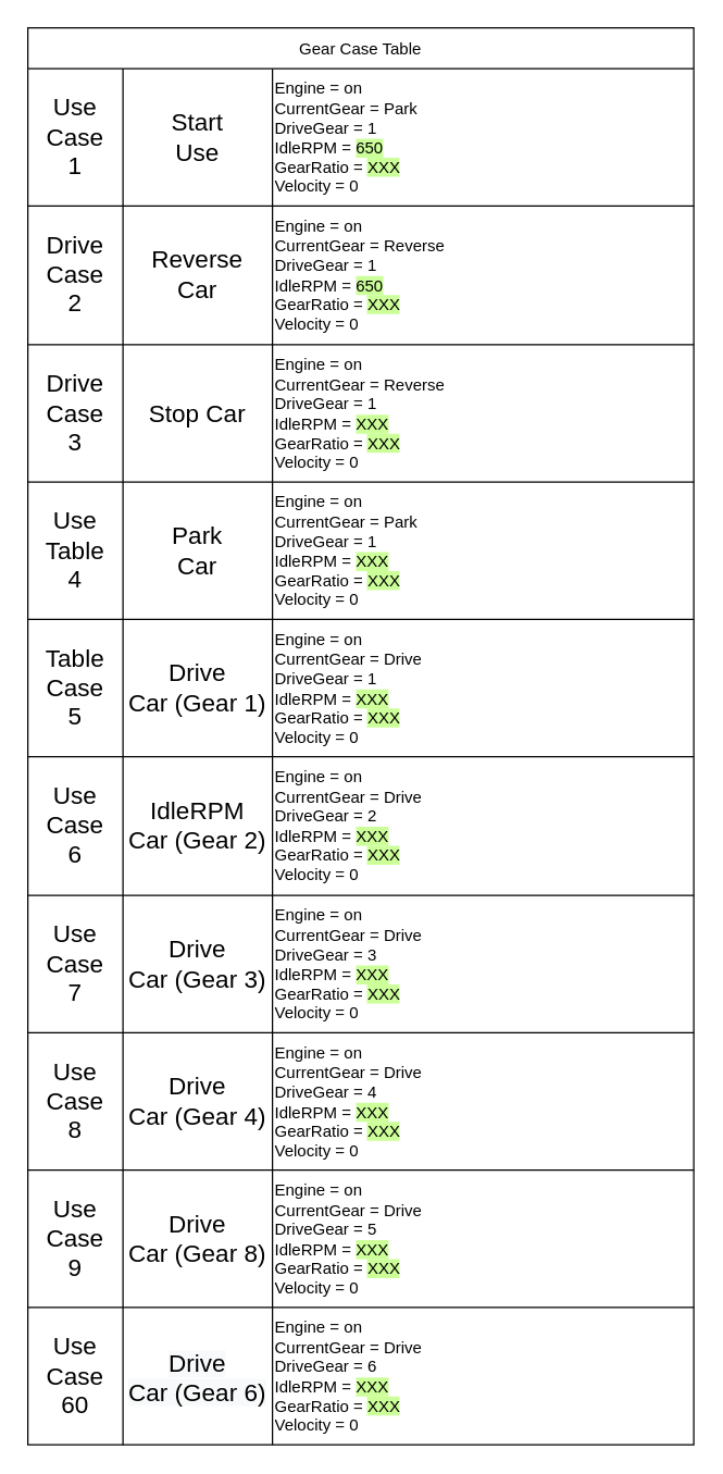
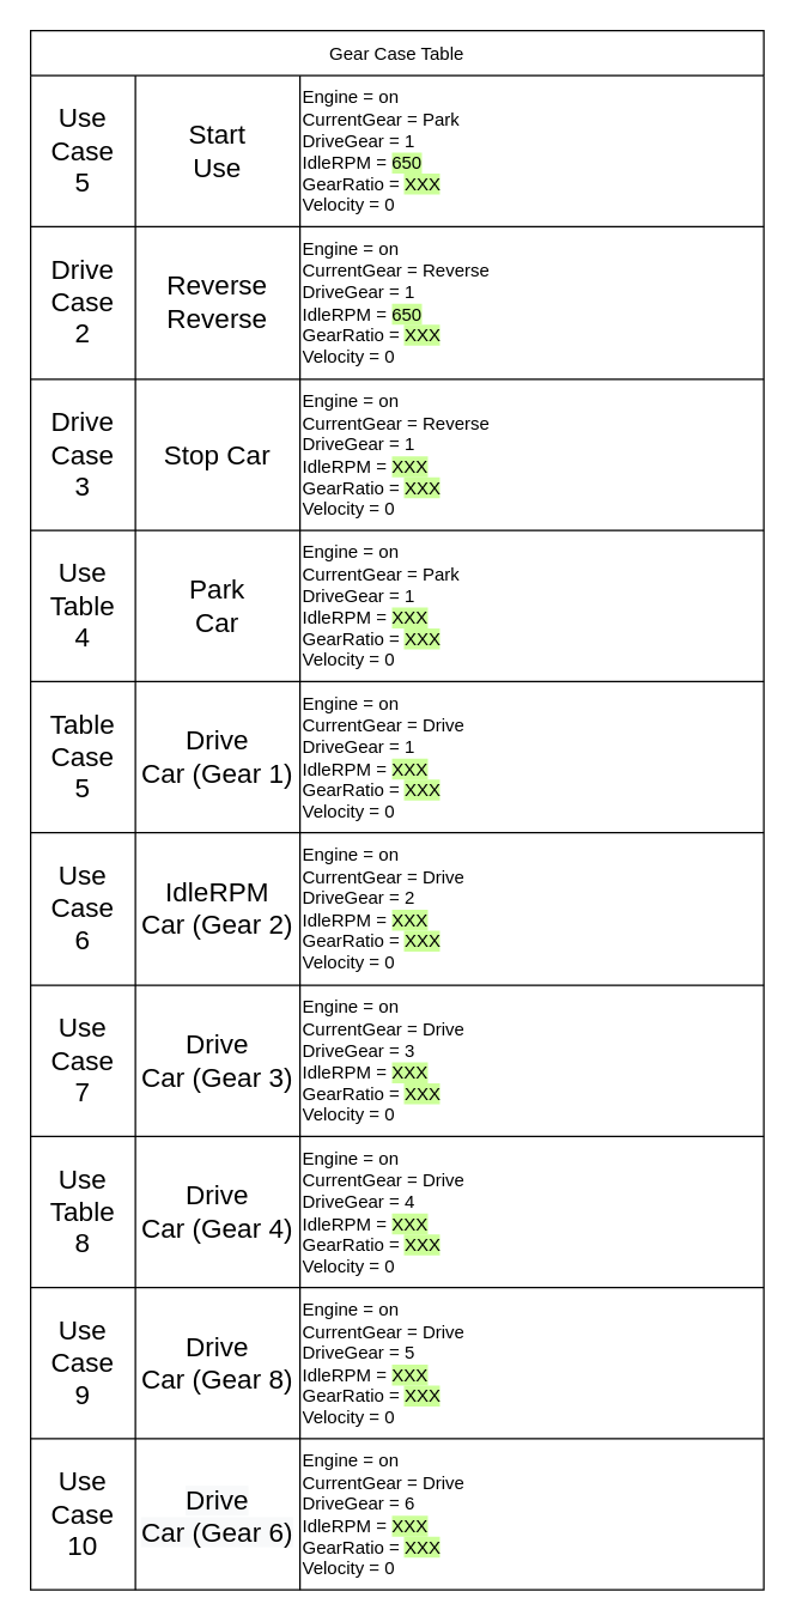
  <mxCell id="0" />
  <mxCell id="1" parent="0" />
  <mxCell id="2" value="Gear Case Table" style="shape=table;startSize=30;container=1;collapsible=0;childLayout=tableLayout;" vertex="1" parent="1"><mxGeometry x="20" y="20" width="490" height="1042" as="geometry" /></mxCell>
  <mxCell id="3" value="" style="shape=tableRow;horizontal=0;startSize=0;swimlaneHead=0;swimlaneBody=0;top=0;left=0;bottom=0;right=0;collapsible=0;dropTarget=0;fillColor=none;points=[[0,0.5],[1,0.5]];portConstraint=eastwest;" vertex="1" parent="2"><mxGeometry y="30" width="490" height="101" as="geometry" /></mxCell>
- <mxCell id="4" value="&lt;font style=&quot;font-size: 18px&quot;&gt;Use Case&lt;br&gt;1&lt;/font&gt;" style="shape=partialRectangle;html=1;whiteSpace=wrap;connectable=0;overflow=hidden;fillColor=none;top=0;left=0;bottom=0;right=0;pointerEvents=1;" vertex="1" parent="3"><mxGeometry width="70" height="101" as="geometry"><mxRectangle width="70" height="101" as="alternateBounds" /></mxGeometry></mxCell>
+ <mxCell id="4" value="&lt;font style=&quot;font-size: 18px&quot;&gt;Use Case&lt;br&gt;5&lt;/font&gt;" style="shape=partialRectangle;html=1;whiteSpace=wrap;connectable=0;overflow=hidden;fillColor=none;top=0;left=0;bottom=0;right=0;pointerEvents=1;" vertex="1" parent="3"><mxGeometry width="70" height="101" as="geometry"><mxRectangle width="70" height="101" as="alternateBounds" /></mxGeometry></mxCell>
  <mxCell id="5" value="&lt;font style=&quot;font-size: 18px&quot;&gt;Start &lt;br&gt;Use&lt;/font&gt;" style="shape=partialRectangle;html=1;whiteSpace=wrap;connectable=0;overflow=hidden;fillColor=none;top=0;left=0;bottom=0;right=0;pointerEvents=1;" vertex="1" parent="3"><mxGeometry x="70" width="110" height="101" as="geometry"><mxRectangle width="110" height="101" as="alternateBounds" /></mxGeometry></mxCell>
  <mxCell id="6" value="Engine = on&lt;br&gt;CurrentGear = Park&lt;br&gt;DriveGear = 1&lt;br&gt;IdleRPM = &lt;span style=&quot;background-color: rgb(204 , 255 , 153)&quot;&gt;650&lt;br&gt;&lt;/span&gt;GearRatio = &lt;span style=&quot;background-color: rgb(204 , 255 , 153)&quot;&gt;XXX&lt;/span&gt;&lt;br&gt;&lt;span style=&quot;background-color: rgb(255 , 255 , 255)&quot;&gt;Velocity = 0&lt;/span&gt;" style="shape=partialRectangle;html=1;whiteSpace=wrap;connectable=0;overflow=hidden;fillColor=none;top=0;left=0;bottom=0;right=0;pointerEvents=1;align=left;" vertex="1" parent="3"><mxGeometry x="180" width="310" height="101" as="geometry"><mxRectangle width="310" height="101" as="alternateBounds" /></mxGeometry></mxCell>
  <mxCell id="7" value="" style="shape=tableRow;horizontal=0;startSize=0;swimlaneHead=0;swimlaneBody=0;top=0;left=0;bottom=0;right=0;collapsible=0;dropTarget=0;fillColor=none;points=[[0,0.5],[1,0.5]];portConstraint=eastwest;" vertex="1" parent="2"><mxGeometry y="131" width="490" height="102" as="geometry" /></mxCell>
  <mxCell id="8" value="&lt;span style=&quot;font-size: 18px&quot;&gt;Drive Case&lt;/span&gt;&lt;br style=&quot;font-size: 18px&quot;&gt;&lt;span style=&quot;font-size: 18px&quot;&gt;2&lt;/span&gt;" style="shape=partialRectangle;html=1;whiteSpace=wrap;connectable=0;overflow=hidden;fillColor=none;top=0;left=0;bottom=0;right=0;pointerEvents=1;" vertex="1" parent="7"><mxGeometry width="70" height="102" as="geometry"><mxRectangle width="70" height="102" as="alternateBounds" /></mxGeometry></mxCell>
- <mxCell id="9" value="&lt;span style=&quot;font-size: 18px&quot;&gt;Reverse&lt;/span&gt;&lt;br style=&quot;font-size: 18px&quot;&gt;&lt;span style=&quot;font-size: 18px&quot;&gt;Car&lt;/span&gt;" style="shape=partialRectangle;html=1;whiteSpace=wrap;connectable=0;overflow=hidden;fillColor=none;top=0;left=0;bottom=0;right=0;pointerEvents=1;" vertex="1" parent="7"><mxGeometry x="70" width="110" height="102" as="geometry"><mxRectangle width="110" height="102" as="alternateBounds" /></mxGeometry></mxCell>
+ <mxCell id="9" value="&lt;span style=&quot;font-size: 18px&quot;&gt;Reverse&lt;/span&gt;&lt;br style=&quot;font-size: 18px&quot;&gt;&lt;span style=&quot;font-size: 18px&quot;&gt;Reverse&lt;/span&gt;" style="shape=partialRectangle;html=1;whiteSpace=wrap;connectable=0;overflow=hidden;fillColor=none;top=0;left=0;bottom=0;right=0;pointerEvents=1;" vertex="1" parent="7"><mxGeometry x="70" width="110" height="102" as="geometry"><mxRectangle width="110" height="102" as="alternateBounds" /></mxGeometry></mxCell>
  <mxCell id="10" value="&lt;span&gt;Engine = on&lt;/span&gt;&lt;br&gt;&lt;span&gt;CurrentGear = Reverse&lt;/span&gt;&lt;br&gt;&lt;span&gt;DriveGear = 1&lt;/span&gt;&lt;br&gt;&lt;span&gt;IdleRPM =&amp;nbsp;&lt;/span&gt;&lt;span style=&quot;background-color: rgb(204 , 255 , 153)&quot;&gt;650&lt;br&gt;&lt;/span&gt;GearRatio = &lt;span style=&quot;background-color: rgb(204 , 255 , 153)&quot;&gt;XXX&lt;/span&gt;&lt;br&gt;&lt;span style=&quot;background-color: rgb(255 , 255 , 255)&quot;&gt;Velocity = 0&lt;/span&gt;" style="shape=partialRectangle;html=1;whiteSpace=wrap;connectable=0;overflow=hidden;fillColor=none;top=0;left=0;bottom=0;right=0;pointerEvents=1;align=left;" vertex="1" parent="7"><mxGeometry x="180" width="310" height="102" as="geometry"><mxRectangle width="310" height="102" as="alternateBounds" /></mxGeometry></mxCell>
  <mxCell id="11" value="" style="shape=tableRow;horizontal=0;startSize=0;swimlaneHead=0;swimlaneBody=0;top=0;left=0;bottom=0;right=0;collapsible=0;dropTarget=0;fillColor=none;points=[[0,0.5],[1,0.5]];portConstraint=eastwest;" vertex="1" parent="2"><mxGeometry y="233" width="490" height="101" as="geometry" /></mxCell>
  <mxCell id="12" value="&lt;span style=&quot;font-size: 18px&quot;&gt;Drive Case&lt;/span&gt;&lt;br style=&quot;font-size: 18px&quot;&gt;&lt;span style=&quot;font-size: 18px&quot;&gt;3&lt;/span&gt;" style="shape=partialRectangle;html=1;whiteSpace=wrap;connectable=0;overflow=hidden;fillColor=none;top=0;left=0;bottom=0;right=0;pointerEvents=1;" vertex="1" parent="11"><mxGeometry width="70" height="101" as="geometry"><mxRectangle width="70" height="101" as="alternateBounds" /></mxGeometry></mxCell>
  <mxCell id="13" value="&lt;span style=&quot;font-size: 18px&quot;&gt;Stop Car&lt;/span&gt;" style="shape=partialRectangle;html=1;whiteSpace=wrap;connectable=0;overflow=hidden;fillColor=none;top=0;left=0;bottom=0;right=0;pointerEvents=1;" vertex="1" parent="11"><mxGeometry x="70" width="110" height="101" as="geometry"><mxRectangle width="110" height="101" as="alternateBounds" /></mxGeometry></mxCell>
  <mxCell id="14" value="Engine = on&lt;br&gt;CurrentGear = Reverse&lt;br&gt;DriveGear = 1&lt;br&gt;IdleRPM = &lt;span style=&quot;background-color: rgb(204 , 255 , 153)&quot;&gt;XXX&lt;/span&gt;&lt;span style=&quot;background-color: rgb(204 , 255 , 153)&quot;&gt;&lt;br&gt;&lt;/span&gt;GearRatio =&amp;nbsp;&lt;span style=&quot;background-color: rgb(204 , 255 , 153)&quot;&gt;XXX&lt;/span&gt;&lt;br&gt;&lt;span style=&quot;background-color: rgb(255 , 255 , 255)&quot;&gt;Velocity = 0&lt;/span&gt;" style="shape=partialRectangle;html=1;whiteSpace=wrap;connectable=0;overflow=hidden;fillColor=none;top=0;left=0;bottom=0;right=0;pointerEvents=1;align=left;" vertex="1" parent="11"><mxGeometry x="180" width="310" height="101" as="geometry"><mxRectangle width="310" height="101" as="alternateBounds" /></mxGeometry></mxCell>
  <mxCell id="15" value="" style="shape=tableRow;horizontal=0;startSize=0;swimlaneHead=0;swimlaneBody=0;top=0;left=0;bottom=0;right=0;collapsible=0;dropTarget=0;fillColor=none;points=[[0,0.5],[1,0.5]];portConstraint=eastwest;" vertex="1" parent="2"><mxGeometry y="334" width="490" height="101" as="geometry" /></mxCell>
  <mxCell id="16" value="&lt;span style=&quot;font-size: 18px&quot;&gt;Use Table&lt;/span&gt;&lt;br style=&quot;font-size: 18px&quot;&gt;&lt;span style=&quot;font-size: 18px&quot;&gt;4&lt;/span&gt;" style="shape=partialRectangle;html=1;whiteSpace=wrap;connectable=0;overflow=hidden;fillColor=none;top=0;left=0;bottom=0;right=0;pointerEvents=1;" vertex="1" parent="15"><mxGeometry width="70" height="101" as="geometry"><mxRectangle width="70" height="101" as="alternateBounds" /></mxGeometry></mxCell>
  <mxCell id="17" value="&lt;span style=&quot;font-size: 18px&quot;&gt;Park&lt;/span&gt;&lt;br style=&quot;font-size: 18px&quot;&gt;&lt;span style=&quot;font-size: 18px&quot;&gt;Car&lt;/span&gt;" style="shape=partialRectangle;html=1;whiteSpace=wrap;connectable=0;overflow=hidden;fillColor=none;top=0;left=0;bottom=0;right=0;pointerEvents=1;" vertex="1" parent="15"><mxGeometry x="70" width="110" height="101" as="geometry"><mxRectangle width="110" height="101" as="alternateBounds" /></mxGeometry></mxCell>
  <mxCell id="18" value="&lt;span&gt;Engine = on&lt;/span&gt;&lt;br&gt;&lt;span&gt;CurrentGear = Park&lt;/span&gt;&lt;br&gt;&lt;span&gt;DriveGear = 1&lt;/span&gt;&lt;br&gt;&lt;span&gt;IdleRPM =&amp;nbsp;&lt;/span&gt;&lt;span style=&quot;background-color: rgb(204 , 255 , 153)&quot;&gt;XXX&lt;br&gt;&lt;/span&gt;&lt;span&gt;GearRatio =&amp;nbsp;&lt;/span&gt;&lt;span style=&quot;background-color: rgb(204 , 255 , 153)&quot;&gt;XXX&lt;/span&gt;&lt;br&gt;&lt;span style=&quot;background-color: rgb(255 , 255 , 255)&quot;&gt;Velocity = 0&lt;/span&gt;" style="shape=partialRectangle;html=1;whiteSpace=wrap;connectable=0;overflow=hidden;fillColor=none;top=0;left=0;bottom=0;right=0;pointerEvents=1;align=left;" vertex="1" parent="15"><mxGeometry x="180" width="310" height="101" as="geometry"><mxRectangle width="310" height="101" as="alternateBounds" /></mxGeometry></mxCell>
  <mxCell id="19" value="" style="shape=tableRow;horizontal=0;startSize=0;swimlaneHead=0;swimlaneBody=0;top=0;left=0;bottom=0;right=0;collapsible=0;dropTarget=0;fillColor=none;points=[[0,0.5],[1,0.5]];portConstraint=eastwest;" vertex="1" parent="2"><mxGeometry y="435" width="490" height="101" as="geometry" /></mxCell>
  <mxCell id="20" value="&lt;span style=&quot;font-size: 18px&quot;&gt;Table Case&lt;/span&gt;&lt;br style=&quot;font-size: 18px&quot;&gt;&lt;span style=&quot;font-size: 18px&quot;&gt;5&lt;/span&gt;" style="shape=partialRectangle;html=1;whiteSpace=wrap;connectable=0;overflow=hidden;fillColor=none;top=0;left=0;bottom=0;right=0;pointerEvents=1;" vertex="1" parent="19"><mxGeometry width="70" height="101" as="geometry"><mxRectangle width="70" height="101" as="alternateBounds" /></mxGeometry></mxCell>
  <mxCell id="21" value="&lt;span style=&quot;font-size: 18px&quot;&gt;Drive&lt;/span&gt;&lt;br style=&quot;font-size: 18px&quot;&gt;&lt;span style=&quot;font-size: 18px&quot;&gt;Car (Gear 1)&lt;/span&gt;" style="shape=partialRectangle;html=1;whiteSpace=wrap;connectable=0;overflow=hidden;fillColor=none;top=0;left=0;bottom=0;right=0;pointerEvents=1;" vertex="1" parent="19"><mxGeometry x="70" width="110" height="101" as="geometry"><mxRectangle width="110" height="101" as="alternateBounds" /></mxGeometry></mxCell>
  <mxCell id="22" value="&lt;span&gt;Engine = on&lt;/span&gt;&lt;br&gt;&lt;span&gt;CurrentGear = Drive&lt;/span&gt;&lt;br&gt;&lt;span&gt;DriveGear = 1&lt;/span&gt;&lt;br&gt;&lt;span&gt;IdleRPM =&amp;nbsp;&lt;/span&gt;&lt;span style=&quot;background-color: rgb(204 , 255 , 153)&quot;&gt;XXX&lt;br&gt;&lt;/span&gt;&lt;span&gt;GearRatio =&amp;nbsp;&lt;/span&gt;&lt;span style=&quot;background-color: rgb(204 , 255 , 153)&quot;&gt;XXX&lt;/span&gt;&lt;br&gt;&lt;span style=&quot;background-color: rgb(255 , 255 , 255)&quot;&gt;Velocity = 0&lt;/span&gt;" style="shape=partialRectangle;html=1;whiteSpace=wrap;connectable=0;overflow=hidden;fillColor=none;top=0;left=0;bottom=0;right=0;pointerEvents=1;align=left;" vertex="1" parent="19"><mxGeometry x="180" width="310" height="101" as="geometry"><mxRectangle width="310" height="101" as="alternateBounds" /></mxGeometry></mxCell>
  <mxCell id="23" value="" style="shape=tableRow;horizontal=0;startSize=0;swimlaneHead=0;swimlaneBody=0;top=0;left=0;bottom=0;right=0;collapsible=0;dropTarget=0;fillColor=none;points=[[0,0.5],[1,0.5]];portConstraint=eastwest;" vertex="1" parent="2"><mxGeometry y="536" width="490" height="102" as="geometry" /></mxCell>
  <mxCell id="24" value="&lt;span style=&quot;font-size: 18px&quot;&gt;Use Case&lt;/span&gt;&lt;br style=&quot;font-size: 18px&quot;&gt;&lt;span style=&quot;font-size: 18px&quot;&gt;6&lt;/span&gt;" style="shape=partialRectangle;html=1;whiteSpace=wrap;connectable=0;overflow=hidden;fillColor=none;top=0;left=0;bottom=0;right=0;pointerEvents=1;" vertex="1" parent="23"><mxGeometry width="70" height="102" as="geometry"><mxRectangle width="70" height="102" as="alternateBounds" /></mxGeometry></mxCell>
  <mxCell id="25" value="&lt;span style=&quot;font-size: 18px&quot;&gt;IdleRPM&lt;/span&gt;&lt;br style=&quot;font-size: 18px&quot;&gt;&lt;span style=&quot;font-size: 18px&quot;&gt;Car (Gear 2)&lt;/span&gt;" style="shape=partialRectangle;html=1;whiteSpace=wrap;connectable=0;overflow=hidden;fillColor=none;top=0;left=0;bottom=0;right=0;pointerEvents=1;" vertex="1" parent="23"><mxGeometry x="70" width="110" height="102" as="geometry"><mxRectangle width="110" height="102" as="alternateBounds" /></mxGeometry></mxCell>
  <mxCell id="26" value="Engine = on&lt;br&gt;CurrentGear = Drive&lt;br&gt;DriveGear = 2&lt;br&gt;IdleRPM =&amp;nbsp;&lt;span style=&quot;background-color: rgb(204 , 255 , 153)&quot;&gt;XXX&lt;br&gt;&lt;/span&gt;GearRatio =&amp;nbsp;&lt;span style=&quot;background-color: rgb(204 , 255 , 153)&quot;&gt;XXX&lt;/span&gt;&lt;br&gt;&lt;span style=&quot;background-color: rgb(255 , 255 , 255)&quot;&gt;Velocity = 0&lt;/span&gt;" style="shape=partialRectangle;html=1;whiteSpace=wrap;connectable=0;overflow=hidden;fillColor=none;top=0;left=0;bottom=0;right=0;pointerEvents=1;align=left;" vertex="1" parent="23"><mxGeometry x="180" width="310" height="102" as="geometry"><mxRectangle width="310" height="102" as="alternateBounds" /></mxGeometry></mxCell>
  <mxCell id="27" value="" style="shape=tableRow;horizontal=0;startSize=0;swimlaneHead=0;swimlaneBody=0;top=0;left=0;bottom=0;right=0;collapsible=0;dropTarget=0;fillColor=none;points=[[0,0.5],[1,0.5]];portConstraint=eastwest;" vertex="1" parent="2"><mxGeometry y="638" width="490" height="101" as="geometry" /></mxCell>
  <mxCell id="28" value="&lt;span style=&quot;font-size: 18px&quot;&gt;Use Case&lt;/span&gt;&lt;br style=&quot;font-size: 18px&quot;&gt;&lt;span style=&quot;font-size: 18px&quot;&gt;7&lt;/span&gt;" style="shape=partialRectangle;html=1;whiteSpace=wrap;connectable=0;overflow=hidden;fillColor=none;top=0;left=0;bottom=0;right=0;pointerEvents=1;" vertex="1" parent="27"><mxGeometry width="70" height="101" as="geometry"><mxRectangle width="70" height="101" as="alternateBounds" /></mxGeometry></mxCell>
  <mxCell id="29" value="&lt;span style=&quot;font-size: 18px&quot;&gt;Drive&lt;/span&gt;&lt;br style=&quot;font-size: 18px&quot;&gt;&lt;span style=&quot;font-size: 18px&quot;&gt;Car (Gear 3)&lt;/span&gt;" style="shape=partialRectangle;html=1;whiteSpace=wrap;connectable=0;overflow=hidden;fillColor=none;top=0;left=0;bottom=0;right=0;pointerEvents=1;" vertex="1" parent="27"><mxGeometry x="70" width="110" height="101" as="geometry"><mxRectangle width="110" height="101" as="alternateBounds" /></mxGeometry></mxCell>
  <mxCell id="30" value="Engine = on&lt;br&gt;CurrentGear = Drive&lt;br&gt;DriveGear = 3&lt;br&gt;IdleRPM =&amp;nbsp;&lt;span style=&quot;background-color: rgb(204 , 255 , 153)&quot;&gt;XXX&lt;br&gt;&lt;/span&gt;GearRatio =&amp;nbsp;&lt;span style=&quot;background-color: rgb(204 , 255 , 153)&quot;&gt;XXX&lt;/span&gt;&lt;br&gt;&lt;span style=&quot;background-color: rgb(255 , 255 , 255)&quot;&gt;Velocity = 0&lt;/span&gt;" style="shape=partialRectangle;html=1;whiteSpace=wrap;connectable=0;overflow=hidden;fillColor=none;top=0;left=0;bottom=0;right=0;pointerEvents=1;align=left;" vertex="1" parent="27"><mxGeometry x="180" width="310" height="101" as="geometry"><mxRectangle width="310" height="101" as="alternateBounds" /></mxGeometry></mxCell>
  <mxCell id="31" value="" style="shape=tableRow;horizontal=0;startSize=0;swimlaneHead=0;swimlaneBody=0;top=0;left=0;bottom=0;right=0;collapsible=0;dropTarget=0;fillColor=none;points=[[0,0.5],[1,0.5]];portConstraint=eastwest;" vertex="1" parent="2"><mxGeometry y="739" width="490" height="101" as="geometry" /></mxCell>
- <mxCell id="32" value="&lt;span style=&quot;font-size: 18px&quot;&gt;Use Case&lt;/span&gt;&lt;br style=&quot;font-size: 18px&quot;&gt;&lt;span style=&quot;font-size: 18px&quot;&gt;8&lt;/span&gt;" style="shape=partialRectangle;html=1;whiteSpace=wrap;connectable=0;overflow=hidden;fillColor=none;top=0;left=0;bottom=0;right=0;pointerEvents=1;" vertex="1" parent="31"><mxGeometry width="70" height="101" as="geometry"><mxRectangle width="70" height="101" as="alternateBounds" /></mxGeometry></mxCell>
+ <mxCell id="32" value="&lt;span style=&quot;font-size: 18px&quot;&gt;Use Table&lt;/span&gt;&lt;br style=&quot;font-size: 18px&quot;&gt;&lt;span style=&quot;font-size: 18px&quot;&gt;8&lt;/span&gt;" style="shape=partialRectangle;html=1;whiteSpace=wrap;connectable=0;overflow=hidden;fillColor=none;top=0;left=0;bottom=0;right=0;pointerEvents=1;" vertex="1" parent="31"><mxGeometry width="70" height="101" as="geometry"><mxRectangle width="70" height="101" as="alternateBounds" /></mxGeometry></mxCell>
  <mxCell id="33" value="&lt;span style=&quot;font-size: 18px&quot;&gt;Drive&lt;/span&gt;&lt;br style=&quot;font-size: 18px&quot;&gt;&lt;span style=&quot;font-size: 18px&quot;&gt;Car (Gear 4)&lt;/span&gt;" style="shape=partialRectangle;html=1;whiteSpace=wrap;connectable=0;overflow=hidden;fillColor=none;top=0;left=0;bottom=0;right=0;pointerEvents=1;" vertex="1" parent="31"><mxGeometry x="70" width="110" height="101" as="geometry"><mxRectangle width="110" height="101" as="alternateBounds" /></mxGeometry></mxCell>
  <mxCell id="34" value="Engine = on&lt;br&gt;CurrentGear = Drive&lt;br&gt;DriveGear = 4&lt;br&gt;IdleRPM =&amp;nbsp;&lt;span style=&quot;background-color: rgb(204 , 255 , 153)&quot;&gt;XXX&lt;br&gt;&lt;/span&gt;GearRatio =&amp;nbsp;&lt;span style=&quot;background-color: rgb(204 , 255 , 153)&quot;&gt;XXX&lt;/span&gt;&lt;br&gt;&lt;span style=&quot;background-color: rgb(255 , 255 , 255)&quot;&gt;Velocity = 0&lt;/span&gt;" style="shape=partialRectangle;html=1;whiteSpace=wrap;connectable=0;overflow=hidden;fillColor=none;top=0;left=0;bottom=0;right=0;pointerEvents=1;align=left;" vertex="1" parent="31"><mxGeometry x="180" width="310" height="101" as="geometry"><mxRectangle width="310" height="101" as="alternateBounds" /></mxGeometry></mxCell>
  <mxCell id="35" style="shape=tableRow;horizontal=0;startSize=0;swimlaneHead=0;swimlaneBody=0;top=0;left=0;bottom=0;right=0;collapsible=0;dropTarget=0;fillColor=none;points=[[0,0.5],[1,0.5]];portConstraint=eastwest;" vertex="1" parent="2"><mxGeometry y="840" width="490" height="101" as="geometry" /></mxCell>
  <mxCell id="36" value="&lt;span style=&quot;font-size: 18px&quot;&gt;Use Case&lt;/span&gt;&lt;br style=&quot;font-size: 18px&quot;&gt;&lt;span style=&quot;font-size: 18px&quot;&gt;9&lt;/span&gt;" style="shape=partialRectangle;html=1;whiteSpace=wrap;connectable=0;overflow=hidden;fillColor=none;top=0;left=0;bottom=0;right=0;pointerEvents=1;" vertex="1" parent="35"><mxGeometry width="70" height="101" as="geometry"><mxRectangle width="70" height="101" as="alternateBounds" /></mxGeometry></mxCell>
  <mxCell id="37" value="&lt;span style=&quot;font-size: 18px&quot;&gt;Drive&lt;/span&gt;&lt;br style=&quot;font-size: 18px&quot;&gt;&lt;span style=&quot;font-size: 18px&quot;&gt;Car (Gear 8)&lt;/span&gt;" style="shape=partialRectangle;html=1;whiteSpace=wrap;connectable=0;overflow=hidden;fillColor=none;top=0;left=0;bottom=0;right=0;pointerEvents=1;" vertex="1" parent="35"><mxGeometry x="70" width="110" height="101" as="geometry"><mxRectangle width="110" height="101" as="alternateBounds" /></mxGeometry></mxCell>
  <mxCell id="38" value="Engine = on&lt;br&gt;CurrentGear = Drive&lt;br&gt;DriveGear = 5&lt;br&gt;IdleRPM =&amp;nbsp;&lt;span style=&quot;background-color: rgb(204 , 255 , 153)&quot;&gt;XXX&lt;br&gt;&lt;/span&gt;GearRatio =&amp;nbsp;&lt;span style=&quot;background-color: rgb(204 , 255 , 153)&quot;&gt;XXX&lt;/span&gt;&lt;br&gt;&lt;span style=&quot;background-color: rgb(255 , 255 , 255)&quot;&gt;Velocity = 0&lt;/span&gt;" style="shape=partialRectangle;html=1;whiteSpace=wrap;connectable=0;overflow=hidden;fillColor=none;top=0;left=0;bottom=0;right=0;pointerEvents=1;align=left;" vertex="1" parent="35"><mxGeometry x="180" width="310" height="101" as="geometry"><mxRectangle width="310" height="101" as="alternateBounds" /></mxGeometry></mxCell>
  <mxCell id="39" style="shape=tableRow;horizontal=0;startSize=0;swimlaneHead=0;swimlaneBody=0;top=0;left=0;bottom=0;right=0;collapsible=0;dropTarget=0;fillColor=none;points=[[0,0.5],[1,0.5]];portConstraint=eastwest;" vertex="1" parent="2"><mxGeometry y="941" width="490" height="101" as="geometry" /></mxCell>
- <mxCell id="40" value="&lt;span style=&quot;font-size: 18px&quot;&gt;Use Case&lt;/span&gt;&lt;br style=&quot;font-size: 18px&quot;&gt;&lt;span style=&quot;font-size: 18px&quot;&gt;60&lt;/span&gt;" style="shape=partialRectangle;html=1;whiteSpace=wrap;connectable=0;overflow=hidden;fillColor=none;top=0;left=0;bottom=0;right=0;pointerEvents=1;" vertex="1" parent="39"><mxGeometry width="70" height="101" as="geometry"><mxRectangle width="70" height="101" as="alternateBounds" /></mxGeometry></mxCell>
+ <mxCell id="40" value="&lt;span style=&quot;font-size: 18px&quot;&gt;Use Case&lt;/span&gt;&lt;br style=&quot;font-size: 18px&quot;&gt;&lt;span style=&quot;font-size: 18px&quot;&gt;10&lt;/span&gt;" style="shape=partialRectangle;html=1;whiteSpace=wrap;connectable=0;overflow=hidden;fillColor=none;top=0;left=0;bottom=0;right=0;pointerEvents=1;" vertex="1" parent="39"><mxGeometry width="70" height="101" as="geometry"><mxRectangle width="70" height="101" as="alternateBounds" /></mxGeometry></mxCell>
  <mxCell id="41" value="&#10;&#10;&lt;span style=&quot;color: rgb(0, 0, 0); font-family: helvetica; font-style: normal; font-weight: 400; letter-spacing: normal; text-align: center; text-indent: 0px; text-transform: none; word-spacing: 0px; background-color: rgb(248, 249, 250); font-size: 18px;&quot;&gt;Drive&lt;/span&gt;&lt;br style=&quot;color: rgb(0, 0, 0); font-family: helvetica; font-style: normal; font-weight: 400; letter-spacing: normal; text-align: center; text-indent: 0px; text-transform: none; word-spacing: 0px; background-color: rgb(248, 249, 250); font-size: 18px;&quot;&gt;&lt;span style=&quot;color: rgb(0, 0, 0); font-family: helvetica; font-style: normal; font-weight: 400; letter-spacing: normal; text-align: center; text-indent: 0px; text-transform: none; word-spacing: 0px; background-color: rgb(248, 249, 250); font-size: 18px;&quot;&gt;Car (Gear 6)&lt;/span&gt;&#10;&#10;" style="shape=partialRectangle;html=1;whiteSpace=wrap;connectable=0;overflow=hidden;fillColor=none;top=0;left=0;bottom=0;right=0;pointerEvents=1;" vertex="1" parent="39"><mxGeometry x="70" width="110" height="101" as="geometry"><mxRectangle width="110" height="101" as="alternateBounds" /></mxGeometry></mxCell>
  <mxCell id="42" value="Engine = on&lt;br&gt;CurrentGear = Drive&lt;br&gt;DriveGear = 6&lt;br&gt;IdleRPM =&amp;nbsp;&lt;span style=&quot;background-color: rgb(204 , 255 , 153)&quot;&gt;XXX&lt;br&gt;&lt;/span&gt;GearRatio =&amp;nbsp;&lt;span style=&quot;background-color: rgb(204 , 255 , 153)&quot;&gt;XXX&lt;/span&gt;&lt;br&gt;&lt;span style=&quot;background-color: rgb(255 , 255 , 255)&quot;&gt;Velocity = 0&lt;/span&gt;" style="shape=partialRectangle;html=1;whiteSpace=wrap;connectable=0;overflow=hidden;fillColor=none;top=0;left=0;bottom=0;right=0;pointerEvents=1;align=left;" vertex="1" parent="39"><mxGeometry x="180" width="310" height="101" as="geometry"><mxRectangle width="310" height="101" as="alternateBounds" /></mxGeometry></mxCell>
